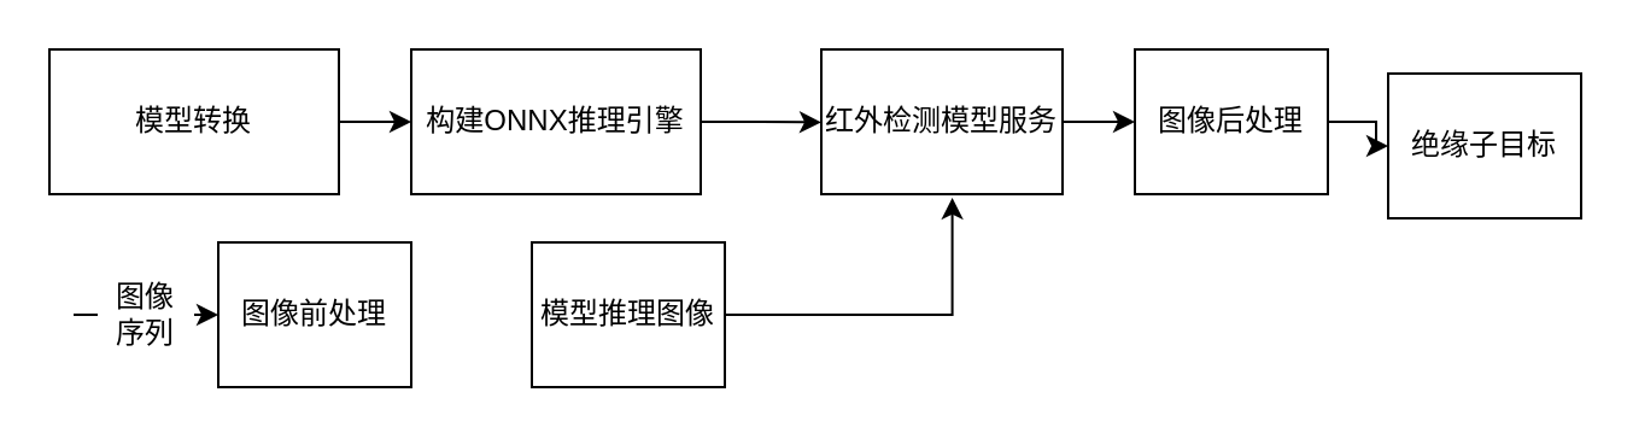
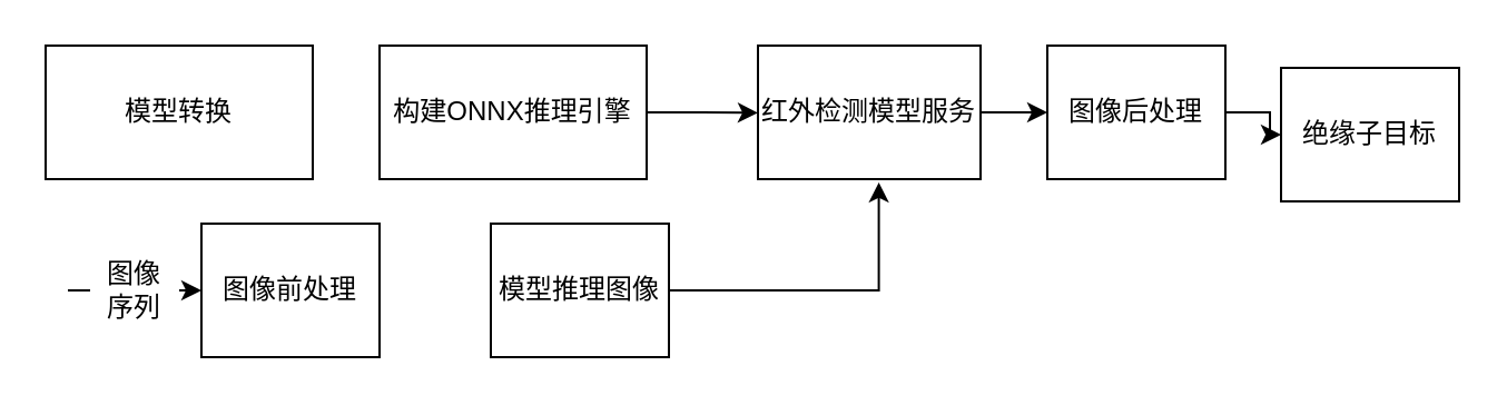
  <mxCell id="0" />
  <mxCell id="1" parent="0" />
- <mxCell id="2" style="edgeStyle=orthogonalEdgeStyle;rounded=0;orthogonalLoop=1;jettySize=auto;html=1;exitX=1;exitY=0.5;exitDx=0;exitDy=0;" edge="1" parent="1" source="3" target="5"><mxGeometry relative="1" as="geometry" /></mxCell>
  <mxCell id="3" value="模型转换" style="rounded=0;whiteSpace=wrap;html=1;" vertex="1" parent="1"><mxGeometry x="20" y="20" width="120" height="60" as="geometry" /></mxCell>
  <mxCell id="4" style="edgeStyle=orthogonalEdgeStyle;rounded=0;orthogonalLoop=1;jettySize=auto;html=1;exitX=1;exitY=0.5;exitDx=0;exitDy=0;" edge="1" parent="1" source="5"><mxGeometry relative="1" as="geometry"><mxPoint x="340" y="50.2" as="targetPoint" /></mxGeometry></mxCell>
  <mxCell id="5" value="构建ONNX推理引擎" style="rounded=0;whiteSpace=wrap;html=1;" vertex="1" parent="1"><mxGeometry x="170" y="20" width="120" height="60" as="geometry" /></mxCell>
  <mxCell id="6" value="图像前处理" style="rounded=0;whiteSpace=wrap;html=1;" vertex="1" parent="1"><mxGeometry x="90" y="100" width="80" height="60" as="geometry" /></mxCell>
  <mxCell id="7" style="edgeStyle=orthogonalEdgeStyle;rounded=0;orthogonalLoop=1;jettySize=auto;html=1;entryX=0;entryY=0.5;entryDx=0;entryDy=0;" edge="1" parent="1" source="8" target="16"><mxGeometry relative="1" as="geometry" /></mxCell>
  <mxCell id="8" value="图像后处理" style="rounded=0;whiteSpace=wrap;html=1;" vertex="1" parent="1"><mxGeometry x="470" y="20" width="80" height="60" as="geometry" /></mxCell>
  <mxCell id="9" value="" style="endArrow=classic;html=1;rounded=0;startArrow=none;" edge="1" parent="1" source="10"><mxGeometry width="50" height="50" relative="1" as="geometry"><mxPoint x="30" y="130" as="sourcePoint" /><mxPoint x="90" y="130" as="targetPoint" /></mxGeometry></mxCell>
  <mxCell id="10" value="图像&lt;br&gt;序列" style="text;html=1;strokeColor=none;fillColor=none;align=center;verticalAlign=middle;whiteSpace=wrap;rounded=0;" vertex="1" parent="1"><mxGeometry x="40" y="120" width="40" height="20" as="geometry" /></mxCell>
  <mxCell id="11" value="" style="endArrow=none;html=1;rounded=0;" edge="1" parent="1" target="10"><mxGeometry width="50" height="50" relative="1" as="geometry"><mxPoint x="30" y="130" as="sourcePoint" /><mxPoint x="90" y="130" as="targetPoint" /></mxGeometry></mxCell>
  <mxCell id="12" style="edgeStyle=orthogonalEdgeStyle;rounded=0;orthogonalLoop=1;jettySize=auto;html=1;exitX=1;exitY=0.5;exitDx=0;exitDy=0;entryX=0;entryY=0.5;entryDx=0;entryDy=0;" edge="1" parent="1" source="13" target="8"><mxGeometry relative="1" as="geometry" /></mxCell>
  <mxCell id="13" value="红外检测模型服务" style="rounded=0;whiteSpace=wrap;html=1;" vertex="1" parent="1"><mxGeometry x="340" y="20" width="100" height="60" as="geometry" /></mxCell>
  <mxCell id="14" style="edgeStyle=orthogonalEdgeStyle;rounded=0;orthogonalLoop=1;jettySize=auto;html=1;entryX=0.543;entryY=1.024;entryDx=0;entryDy=0;entryPerimeter=0;" edge="1" parent="1" source="15" target="13"><mxGeometry relative="1" as="geometry" /></mxCell>
  <mxCell id="15" value="模型推理图像" style="rounded=0;whiteSpace=wrap;html=1;" vertex="1" parent="1"><mxGeometry x="220" y="100" width="80" height="60" as="geometry" /></mxCell>
  <mxCell id="16" value="绝缘子目标" style="rounded=0;whiteSpace=wrap;html=1;" vertex="1" parent="1"><mxGeometry x="575" y="30" width="80" height="60" as="geometry" /></mxCell>
